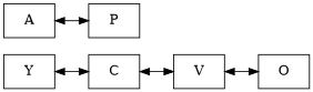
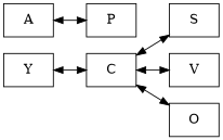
  digraph {
    rankdir=LR
    node [shape=box]
    edge [dir=both]
    n1 [label=Y]
    n2 [label=C]
+   n3 [label=S]
    n4 [label=V]
    n5 [label=O]
    n6 [label=A]
    n7 [label=P]
    n1 -> n2
+   n2 -> n3
    n2 -> n4
-   n4 -> n5
+   n2 -> n5
    n6 -> n7
  }
